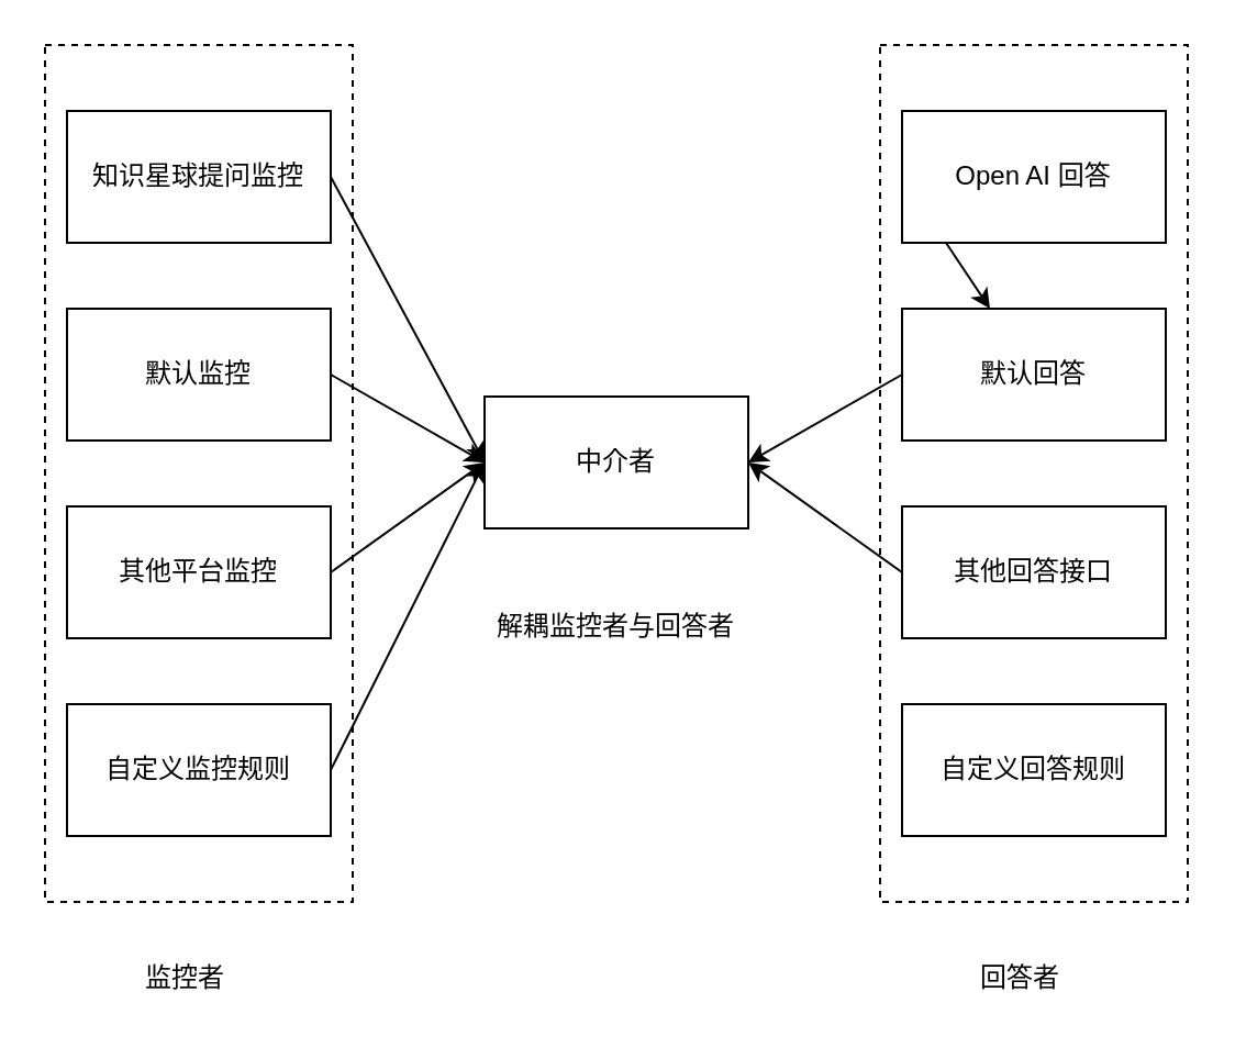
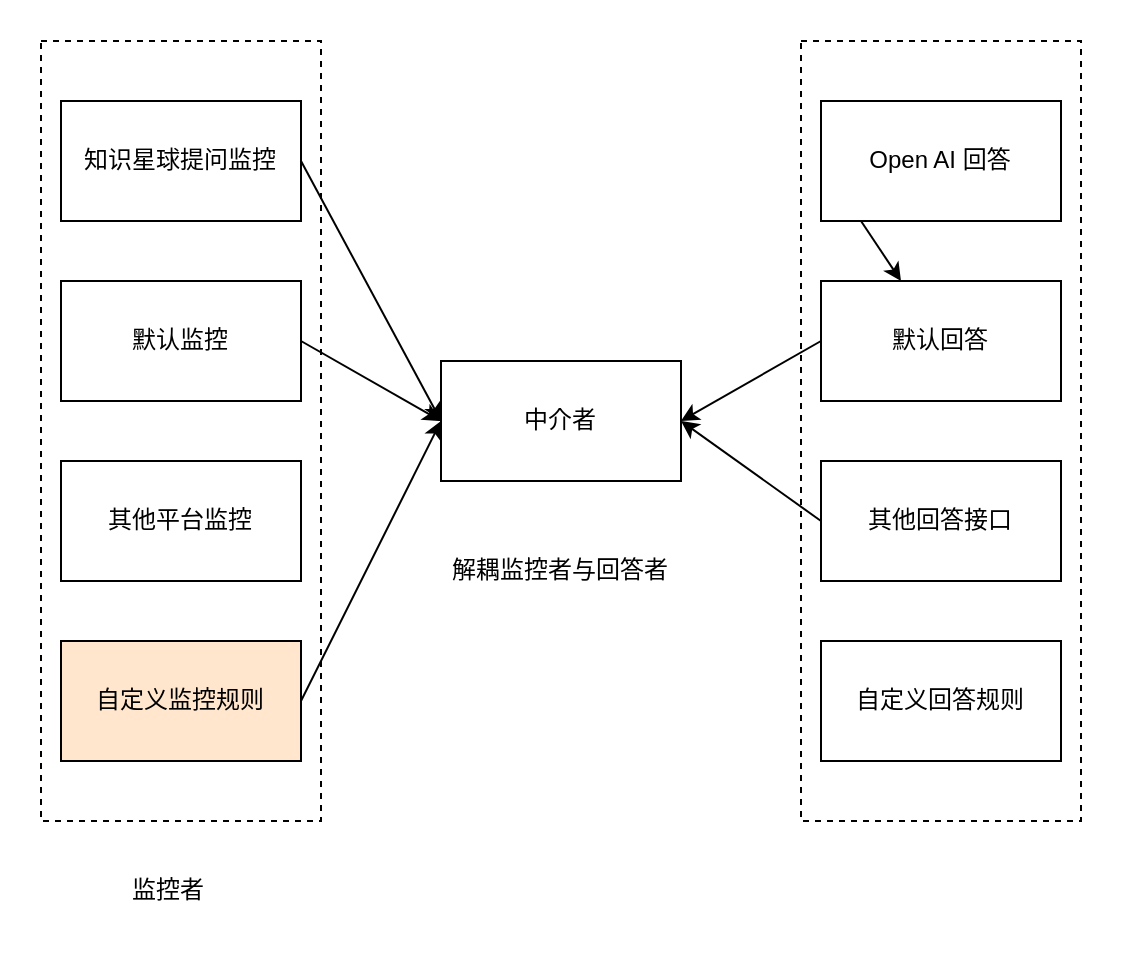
  <mxCell id="0" />
  <mxCell id="1" parent="0" />
  <mxCell id="2" value="" style="rounded=0;whiteSpace=wrap;html=1;dashed=1;" vertex="1" parent="1"><mxGeometry x="400" y="20" width="140" height="390" as="geometry" /></mxCell>
  <mxCell id="3" value="" style="rounded=0;whiteSpace=wrap;html=1;dashed=1;" vertex="1" parent="1"><mxGeometry x="20" y="20" width="140" height="390" as="geometry" /></mxCell>
  <mxCell id="4" style="rounded=0;orthogonalLoop=1;jettySize=auto;html=1;exitX=1;exitY=0.5;exitDx=0;exitDy=0;entryX=0;entryY=0.5;entryDx=0;entryDy=0;" edge="1" parent="1" source="5" target="19"><mxGeometry relative="1" as="geometry" /></mxCell>
  <mxCell id="5" value="知识星球提问监控" style="rounded=0;whiteSpace=wrap;html=1;" vertex="1" parent="1"><mxGeometry x="30" y="50" width="120" height="60" as="geometry" /></mxCell>
  <mxCell id="6" style="edgeStyle=none;rounded=0;orthogonalLoop=1;jettySize=auto;html=1;exitX=1;exitY=0.5;exitDx=0;exitDy=0;entryX=0;entryY=0.5;entryDx=0;entryDy=0;" edge="1" parent="1" source="7" target="19"><mxGeometry relative="1" as="geometry" /></mxCell>
  <mxCell id="7" value="默认监控" style="rounded=0;whiteSpace=wrap;html=1;" vertex="1" parent="1"><mxGeometry x="30" y="140" width="120" height="60" as="geometry" /></mxCell>
- <mxCell id="8" style="edgeStyle=none;rounded=0;orthogonalLoop=1;jettySize=auto;html=1;entryX=0;entryY=0.5;entryDx=0;entryDy=0;exitX=1;exitY=0.5;exitDx=0;exitDy=0;" edge="1" parent="1" source="9" target="19"><mxGeometry relative="1" as="geometry" /></mxCell>
  <mxCell id="9" value="其他平台监控" style="rounded=0;whiteSpace=wrap;html=1;" vertex="1" parent="1"><mxGeometry x="30" y="230" width="120" height="60" as="geometry" /></mxCell>
  <mxCell id="10" style="edgeStyle=none;rounded=0;orthogonalLoop=1;jettySize=auto;html=1;exitX=0;exitY=0.5;exitDx=0;exitDy=0;" edge="1" parent="1" source="11" target="13"><mxGeometry relative="1" as="geometry" /></mxCell>
  <mxCell id="11" value="Open AI 回答" style="rounded=0;whiteSpace=wrap;html=1;" vertex="1" parent="1"><mxGeometry x="410" y="50" width="120" height="60" as="geometry" /></mxCell>
  <mxCell id="12" style="edgeStyle=none;rounded=0;orthogonalLoop=1;jettySize=auto;html=1;entryX=1;entryY=0.5;entryDx=0;entryDy=0;exitX=0;exitY=0.5;exitDx=0;exitDy=0;" edge="1" parent="1" source="13" target="19"><mxGeometry relative="1" as="geometry" /></mxCell>
  <mxCell id="13" value="默认回答" style="rounded=0;whiteSpace=wrap;html=1;" vertex="1" parent="1"><mxGeometry x="410" y="140" width="120" height="60" as="geometry" /></mxCell>
  <mxCell id="14" value="自定义回答规则" style="rounded=0;whiteSpace=wrap;html=1;" vertex="1" parent="1"><mxGeometry x="410" y="320" width="120" height="60" as="geometry" /></mxCell>
  <mxCell id="15" style="edgeStyle=none;rounded=0;orthogonalLoop=1;jettySize=auto;html=1;exitX=0;exitY=0.5;exitDx=0;exitDy=0;entryX=1;entryY=0.5;entryDx=0;entryDy=0;" edge="1" parent="1" source="16" target="19"><mxGeometry relative="1" as="geometry" /></mxCell>
  <mxCell id="16" value="其他回答接口" style="rounded=0;whiteSpace=wrap;html=1;" vertex="1" parent="1"><mxGeometry x="410" y="230" width="120" height="60" as="geometry" /></mxCell>
  <mxCell id="17" style="edgeStyle=none;rounded=0;orthogonalLoop=1;jettySize=auto;html=1;exitX=1;exitY=0.5;exitDx=0;exitDy=0;entryX=0;entryY=0.5;entryDx=0;entryDy=0;" edge="1" parent="1" source="18" target="19"><mxGeometry relative="1" as="geometry" /></mxCell>
- <mxCell id="18" value="自定义监控规则" style="rounded=0;whiteSpace=wrap;html=1;" vertex="1" parent="1"><mxGeometry x="30" y="320" width="120" height="60" as="geometry" /></mxCell>
+ <mxCell id="18" value="自定义监控规则" style="rounded=0;whiteSpace=wrap;html=1;fillColor=#ffe6cc;" vertex="1" parent="1"><mxGeometry x="30" y="320" width="120" height="60" as="geometry" /></mxCell>
  <mxCell id="19" value="中介者" style="rounded=0;whiteSpace=wrap;html=1;" vertex="1" parent="1"><mxGeometry x="220" y="180" width="120" height="60" as="geometry" /></mxCell>
  <mxCell id="20" value="解耦监控者与回答者" style="text;html=1;strokeColor=none;fillColor=none;align=center;verticalAlign=middle;whiteSpace=wrap;rounded=0;" vertex="1" parent="1"><mxGeometry x="225" y="270" width="110" height="30" as="geometry" /></mxCell>
  <mxCell id="21" value="监控者" style="text;strokeColor=none;fillColor=none;align=left;verticalAlign=middle;spacingLeft=4;spacingRight=4;overflow=hidden;points=[[0,0.5],[1,0.5]];portConstraint=eastwest;rotatable=0;whiteSpace=wrap;html=1;dashed=1;" vertex="1" parent="1"><mxGeometry x="60" y="430" width="80" height="30" as="geometry" /></mxCell>
- <mxCell id="22" value="回答者" style="text;strokeColor=none;fillColor=none;align=left;verticalAlign=middle;spacingLeft=4;spacingRight=4;overflow=hidden;points=[[0,0.5],[1,0.5]];portConstraint=eastwest;rotatable=0;whiteSpace=wrap;html=1;dashed=1;" vertex="1" parent="1"><mxGeometry x="440" y="430" width="80" height="30" as="geometry" /></mxCell>
